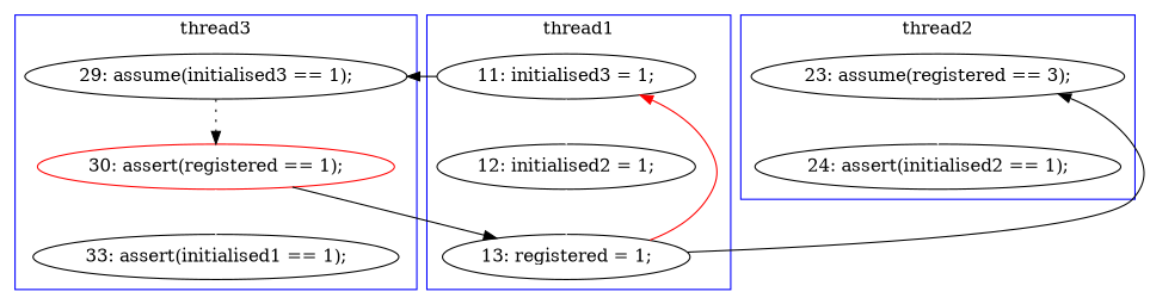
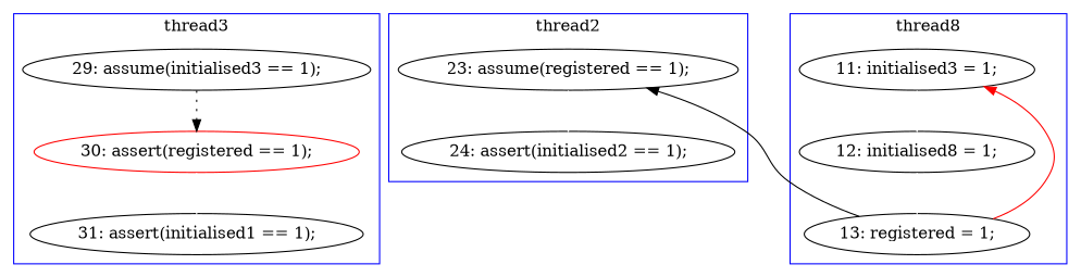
  digraph {
    edge [color=black style=solid]
    n1 [label="29: assume(initialised3 == 1);"]
    n2 [color=red label="30: assert(registered == 1);"]
-   n3 [label="33: assert(initialised1 == 1);"]
-   n4 [label="23: assume(registered == 3);"]
+   n3 [label="31: assert(initialised1 == 1);"]
+   n4 [label="23: assume(registered == 1);"]
    n5 [label="24: assert(initialised2 == 1);"]
    n6 [label="11: initialised3 = 1;"]
-   n7 [label="12: initialised2 = 1;"]
+   n7 [label="12: initialised8 = 1;"]
    n8 [label="13: registered = 1;"]
    subgraph cluster_1 {
      color=blue
      label=thread3
      n1
      n2
      n3
    }
    subgraph cluster_2 {
      color=blue
      label=thread2
      n4
      n5
    }
    subgraph cluster_3 {
      color=blue
-     label=thread1
+     label=thread8
      n6
      n7
      n8
    }
    n1 -> n2 [style=dotted]
    n2 -> n3 [color=white]
-   n2 -> n8 [constraint=false]
    n4 -> n5 [color=white]
-   n6 -> n1 [constraint=false]
    n6 -> n7 [color=white]
    n7 -> n8 [color=white]
    n8 -> n4 [constraint=false]
    n8 -> n6 [color=red constraint=false]
  }
